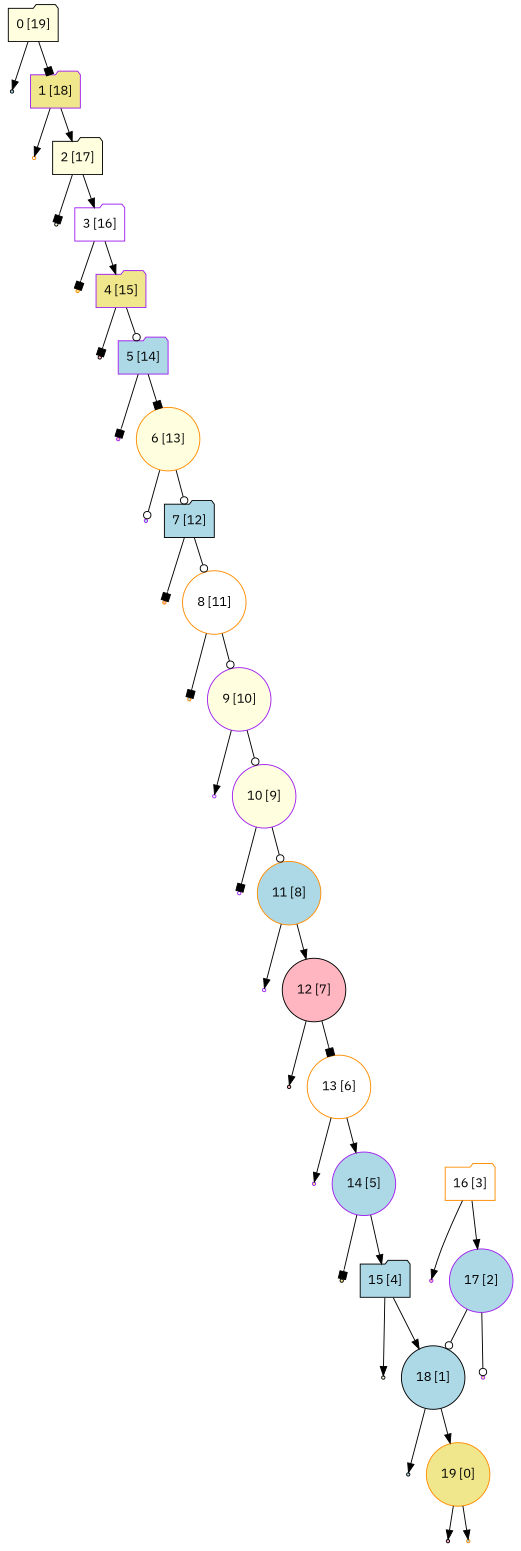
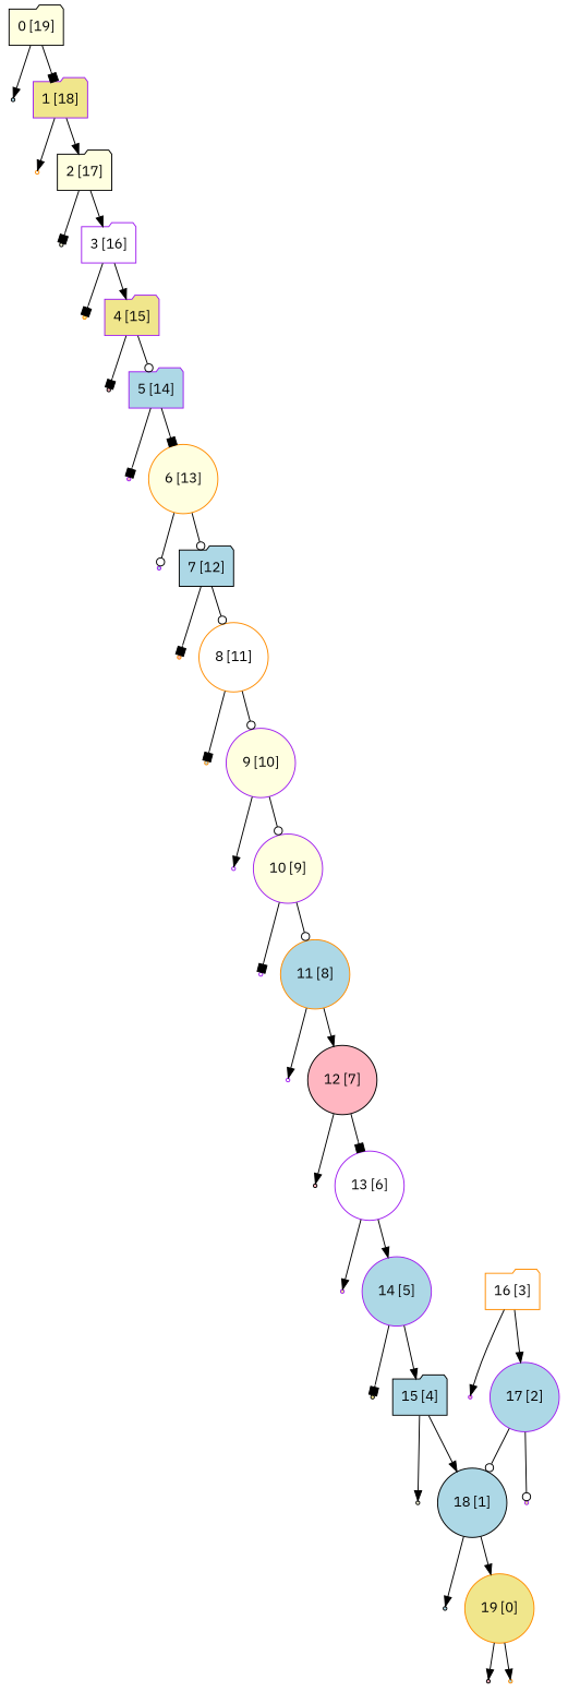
  digraph {
    fontname="IBM Plex Sans"
    node [color=purple fillcolor=lightblue fontname="IBM Plex Sans" shape=point style=filled]
    edge [arrowhead=normal fontname="IBM Plex Sans"]
    null1 [color=black]
    "0 [19]" [color=black fillcolor=lightyellow shape=folder]
    "1 [18]" [fillcolor=khaki shape=folder]
    null2 [color=darkorange fillcolor=white]
    "2 [17]" [color=black fillcolor=lightyellow shape=folder]
    null3 [color=black fillcolor=lightyellow]
    "3 [16]" [fillcolor=white shape=folder]
    null4 [color=darkorange fillcolor=khaki]
    "4 [15]" [fillcolor=khaki shape=folder]
    null5 [color=black fillcolor=lightpink]
    "5 [14]" [shape=folder]
    null6 [fillcolor=lightpink]
    "6 [13]" [color=darkorange fillcolor=lightyellow shape=circle]
    null7
    "7 [12]" [color=black shape=folder]
    null8 [color=darkorange fillcolor=lightpink]
    "8 [11]" [color=darkorange fillcolor=white shape=circle]
    null9 [color=darkorange]
    "9 [10]" [fillcolor=lightyellow shape=circle]
    null10 [fillcolor=white]
    "10 [9]" [fillcolor=lightyellow shape=circle]
    null11 [fillcolor=white]
    "11 [8]" [color=darkorange shape=circle]
    null12 [fillcolor=white]
    "12 [7]" [color=black fillcolor=lightpink shape=circle]
    null13 [color=black fillcolor=lightpink]
-   "13 [6]" [color=darkorange fillcolor=white shape=circle]
+   "13 [6]" [fillcolor=white shape=circle]
    null14 [fillcolor=khaki]
    "14 [5]" [shape=circle]
    null15 [color=black fillcolor=khaki]
    "15 [4]" [color=black shape=folder]
    null16 [color=black fillcolor=lightyellow]
    "18 [1]" [color=black shape=circle]
    "16 [3]" [color=darkorange fillcolor=white shape=folder]
    null17 [fillcolor=lightpink]
    "17 [2]" [shape=circle]
    null18 [fillcolor=khaki]
    null19 [color=black]
    "19 [0]" [color=darkorange fillcolor=khaki shape=circle]
    null20 [color=black fillcolor=lightpink]
    null21 [color=darkorange]
    "0 [19]" -> null1
    "0 [19]" -> "1 [18]" [arrowhead=box]
    "1 [18]" -> null2
    "1 [18]" -> "2 [17]"
    "2 [17]" -> null3 [arrowhead=box]
    "2 [17]" -> "3 [16]"
    "3 [16]" -> null4 [arrowhead=box]
    "3 [16]" -> "4 [15]"
    "4 [15]" -> null5 [arrowhead=box]
    "4 [15]" -> "5 [14]" [arrowhead=odot]
    "5 [14]" -> null6 [arrowhead=box]
    "5 [14]" -> "6 [13]" [arrowhead=box]
    "6 [13]" -> null7 [arrowhead=odot]
    "6 [13]" -> "7 [12]" [arrowhead=odot]
    "7 [12]" -> null8 [arrowhead=box]
    "7 [12]" -> "8 [11]" [arrowhead=odot]
    "8 [11]" -> null9 [arrowhead=box]
    "8 [11]" -> "9 [10]" [arrowhead=odot]
    "9 [10]" -> null10
    "9 [10]" -> "10 [9]" [arrowhead=odot]
    "10 [9]" -> null11 [arrowhead=box]
    "10 [9]" -> "11 [8]" [arrowhead=odot]
    "11 [8]" -> null12
    "11 [8]" -> "12 [7]"
    "12 [7]" -> null13
    "12 [7]" -> "13 [6]" [arrowhead=box]
    "13 [6]" -> null14
    "13 [6]" -> "14 [5]"
    "14 [5]" -> null15 [arrowhead=box]
    "14 [5]" -> "15 [4]"
    "15 [4]" -> null16
    "15 [4]" -> "18 [1]"
    "18 [1]" -> null19
    "18 [1]" -> "19 [0]"
    "16 [3]" -> null17
    "16 [3]" -> "17 [2]"
    "17 [2]" -> "18 [1]" [arrowhead=odot]
    "17 [2]" -> null18 [arrowhead=odot]
    "19 [0]" -> null20
    "19 [0]" -> null21
  }
